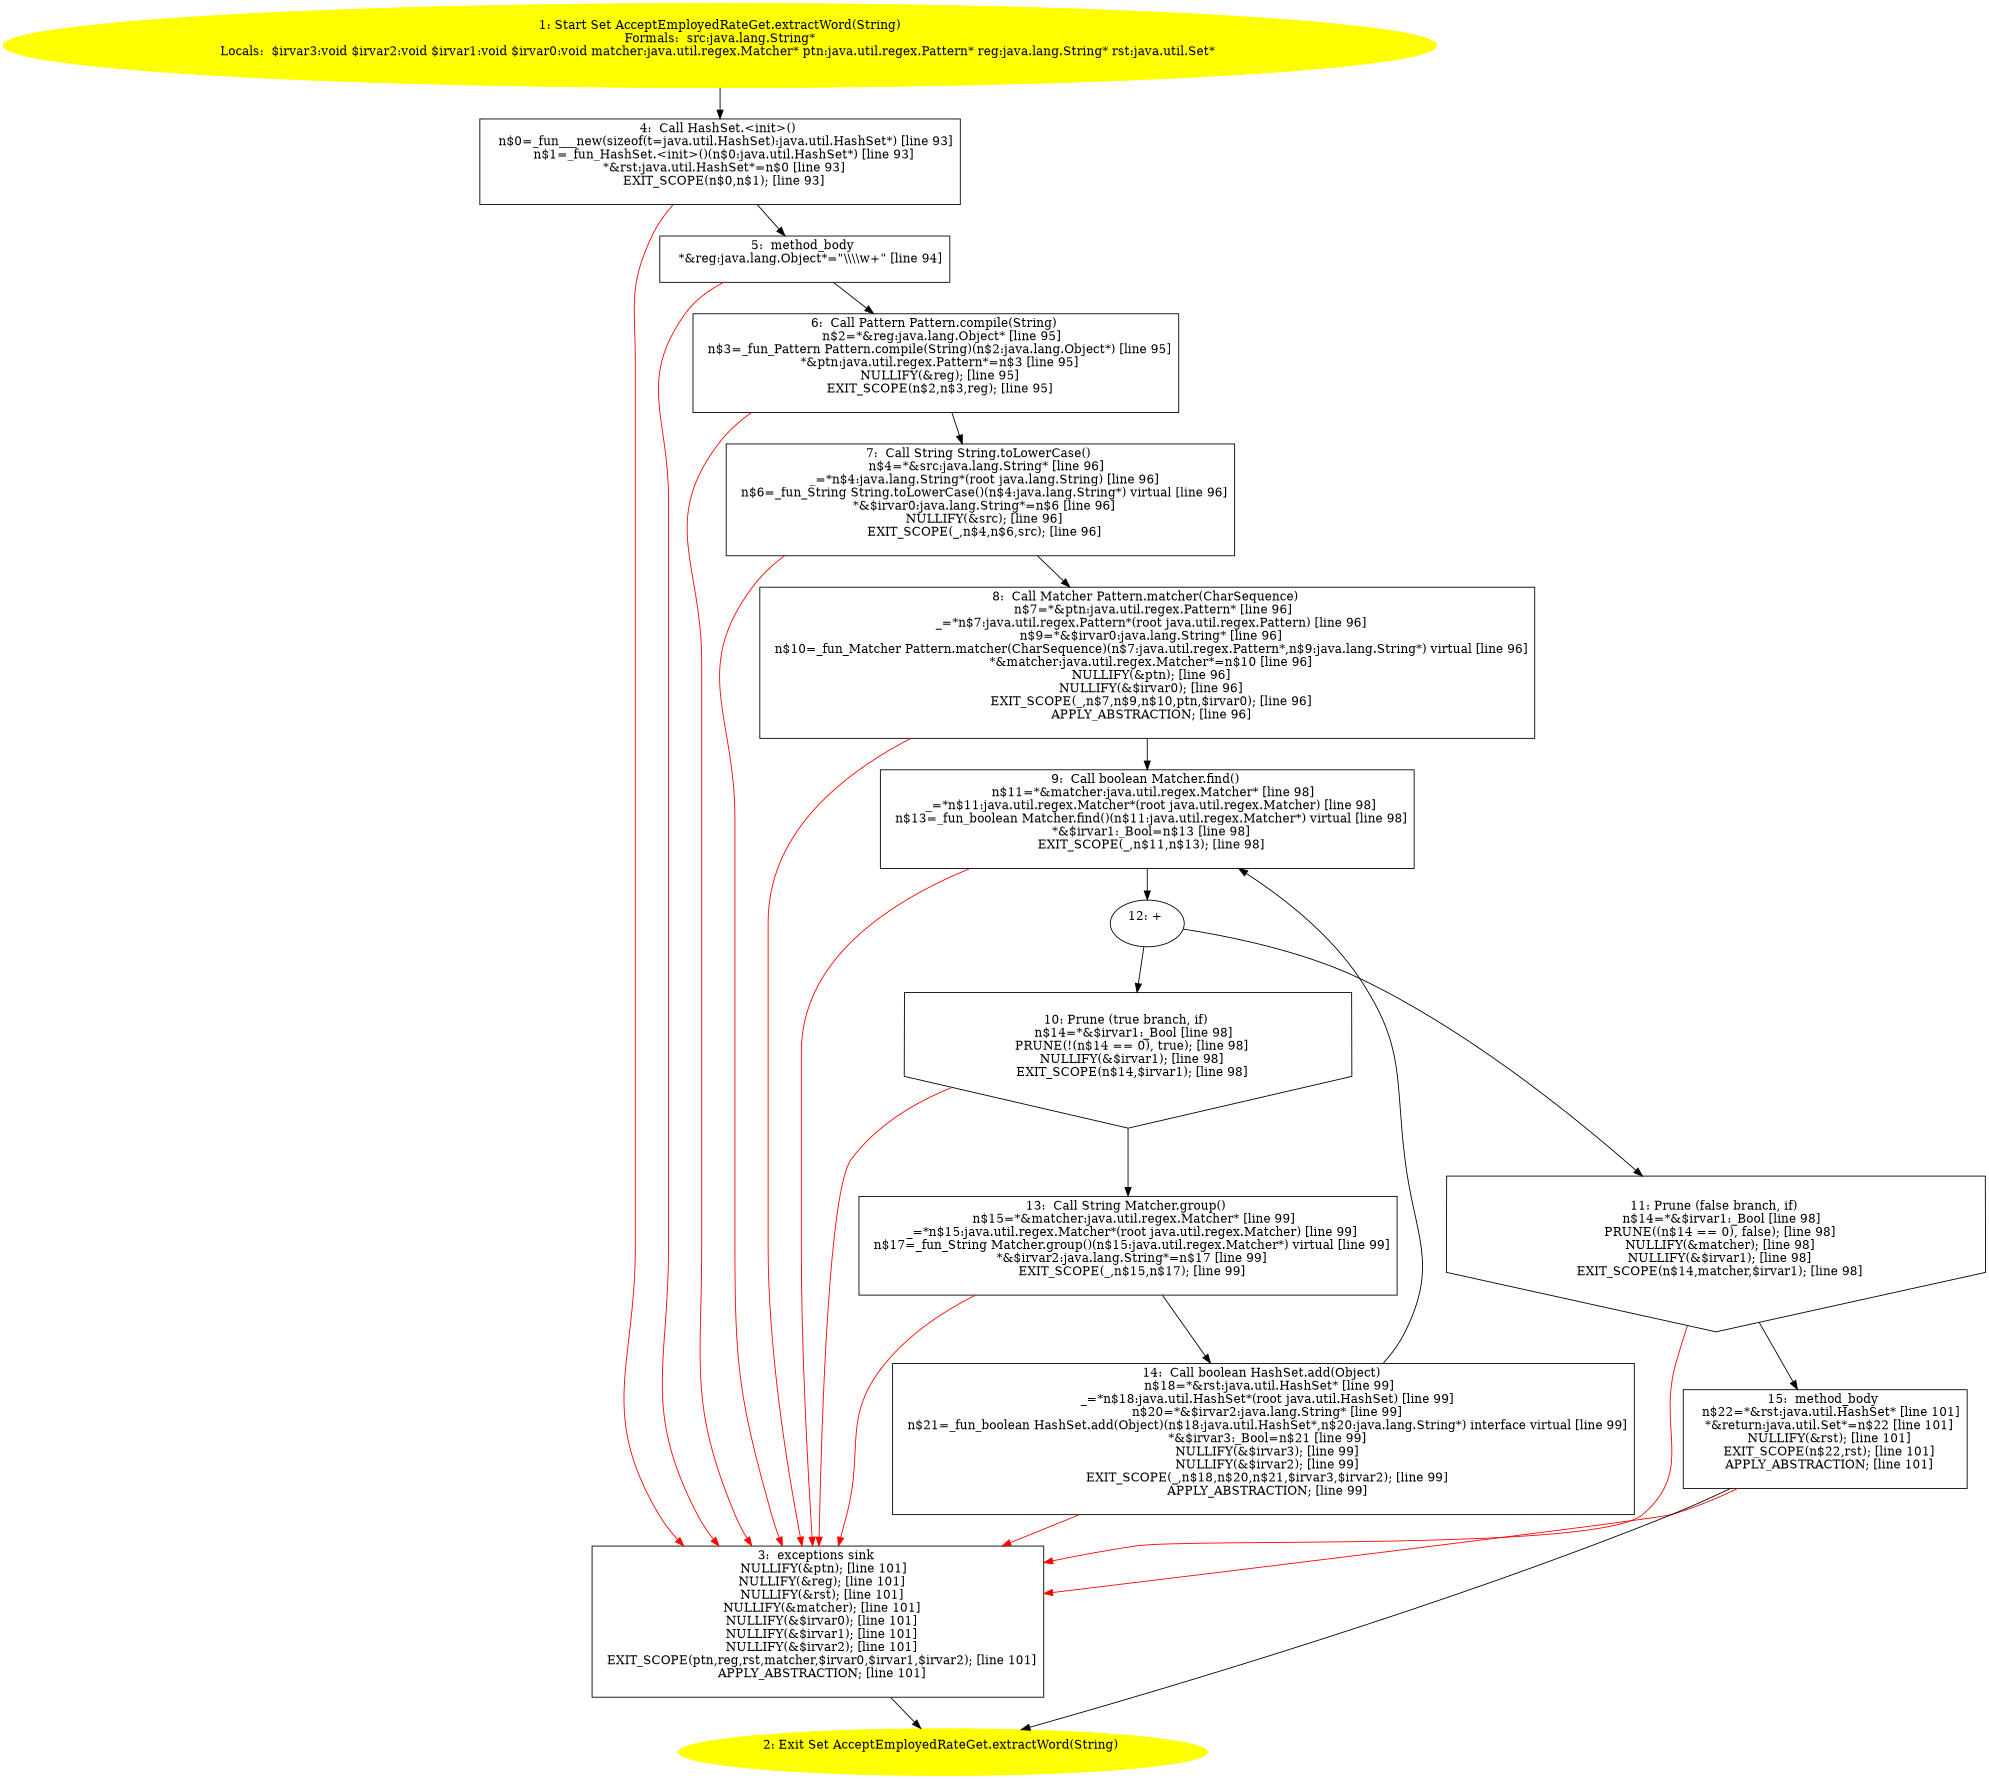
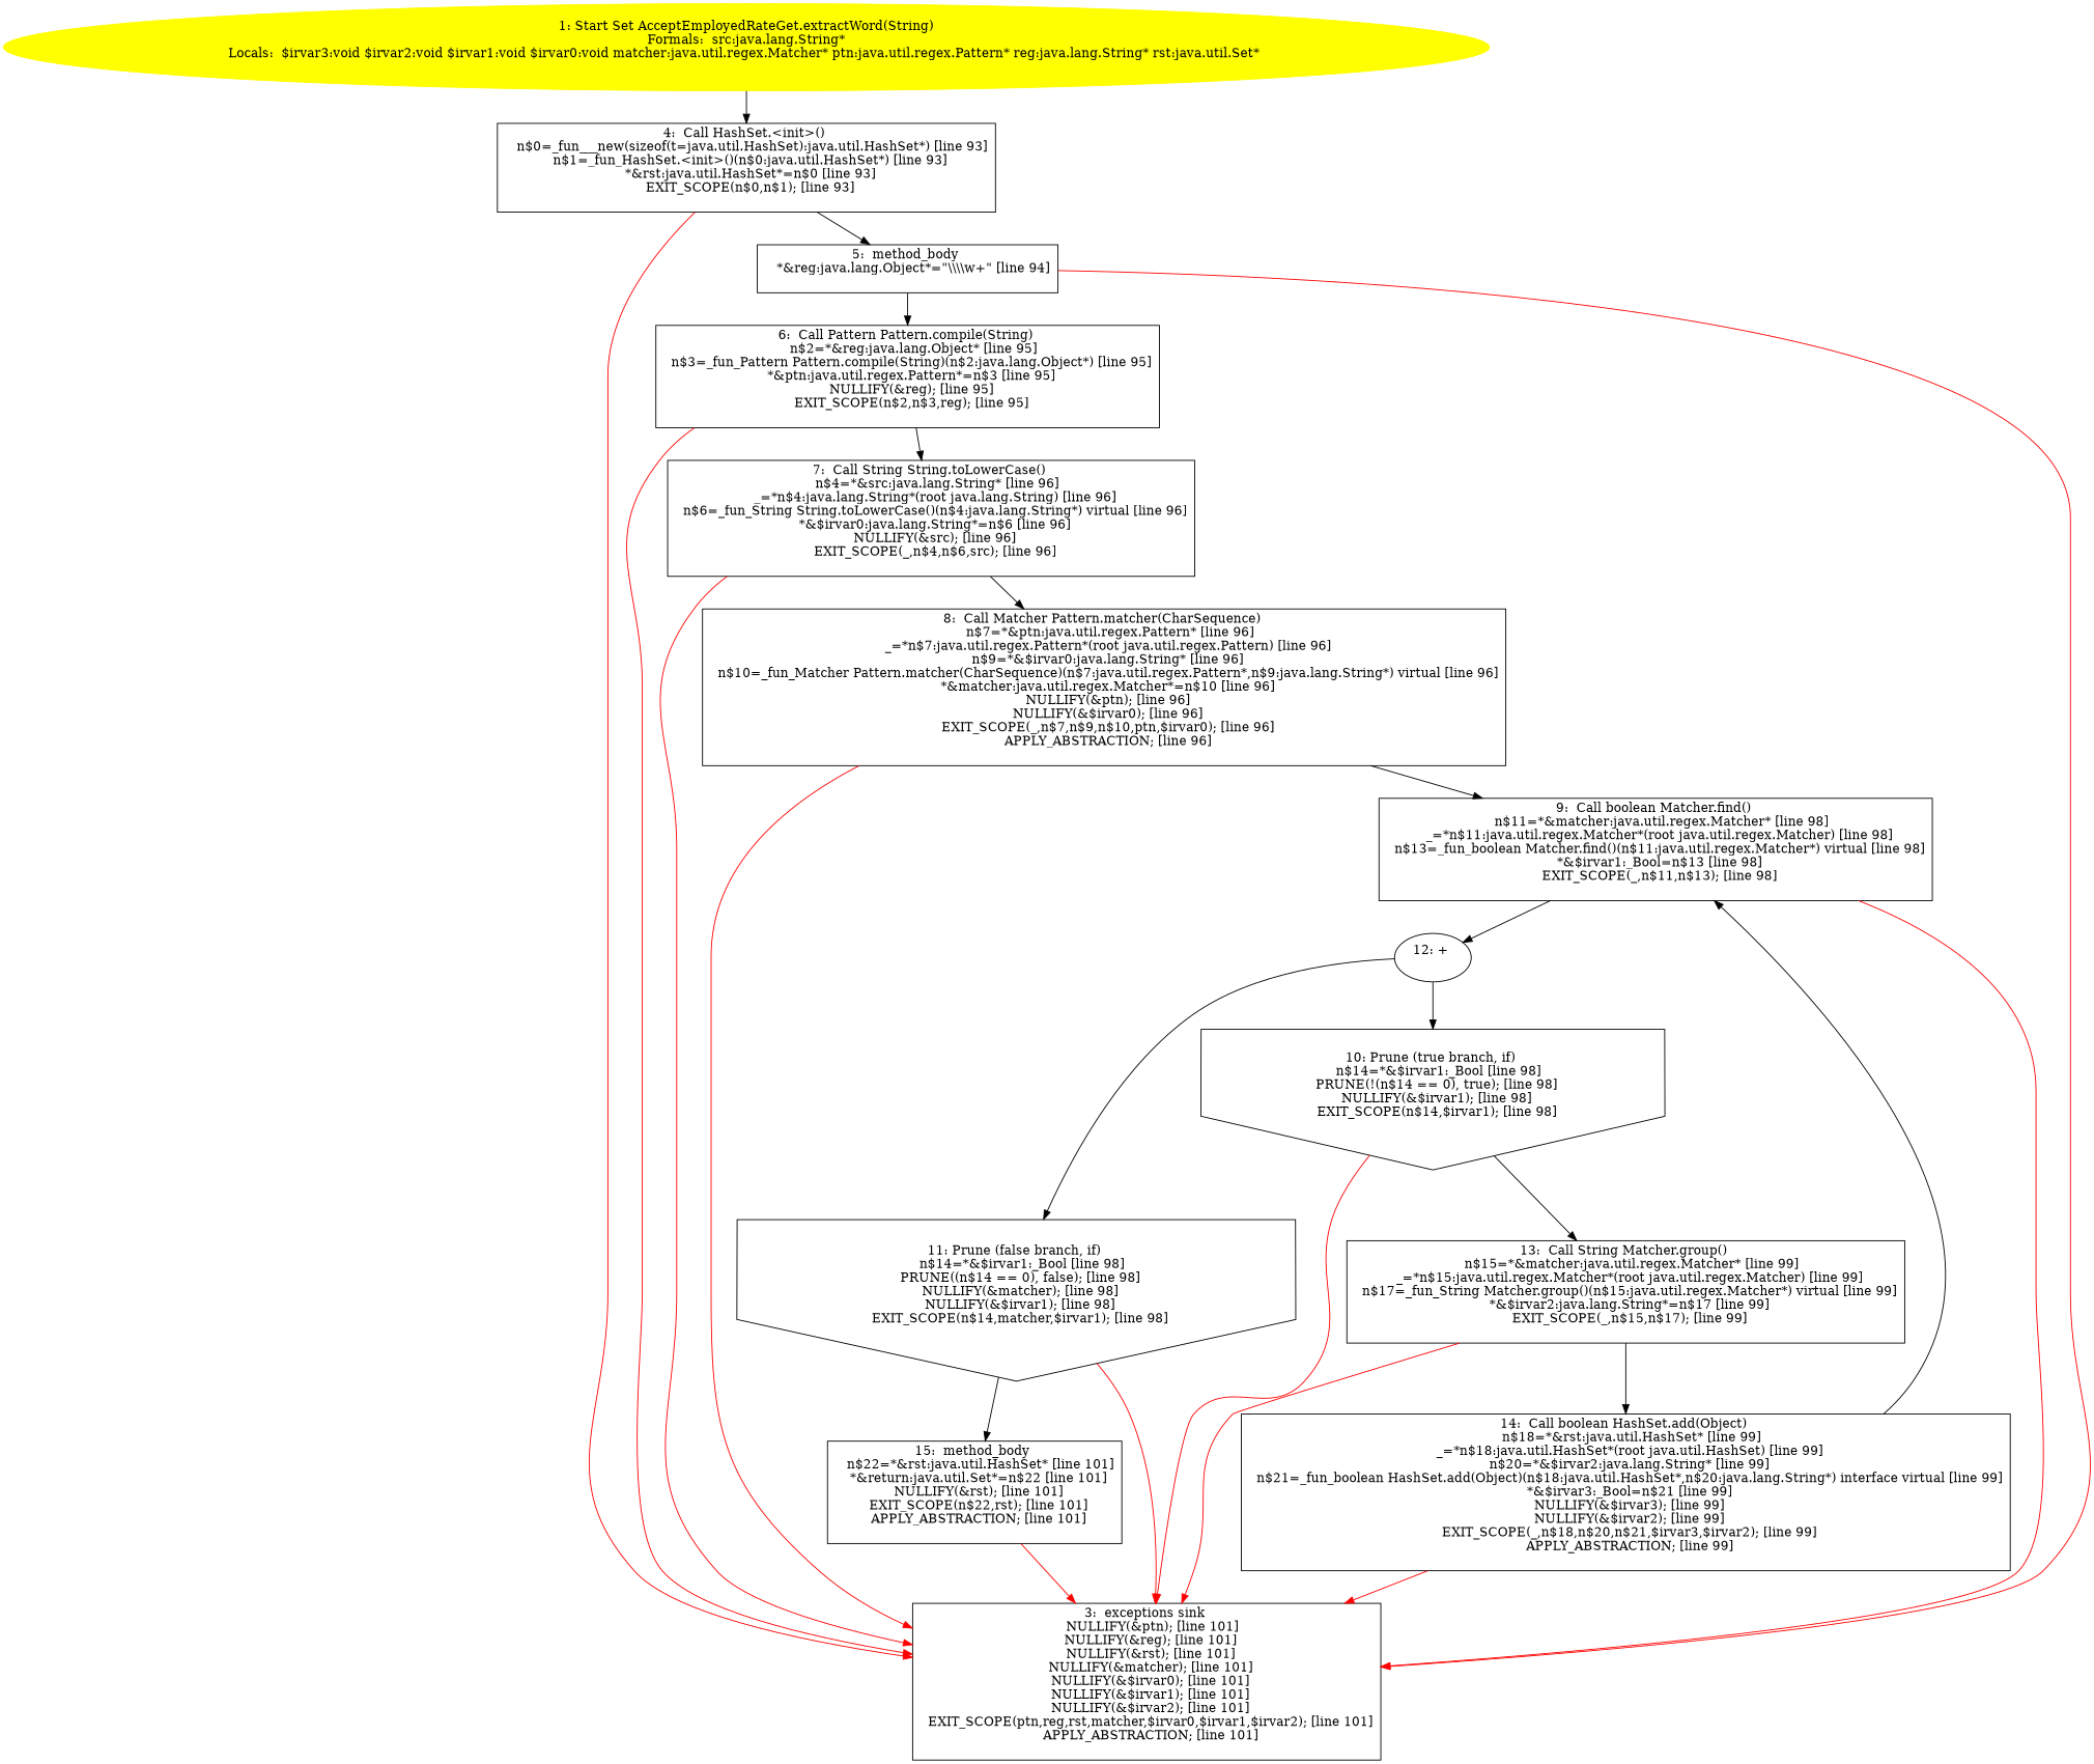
  digraph {
    node [shape=box]
    n1 [color=yellow label="1: Start Set AcceptEmployedRateGet.extractWord(String)\nFormals:  src:java.lang.String*\nLocals:  $irvar3:void $irvar2:void $irvar1:void $irvar0:void matcher:java.util.regex.Matcher* ptn:java.util.regex.Pattern* reg:java.lang.String* rst:java.util.Set* \n  " style=filled shape=""]
    n2 [label="4:  Call HashSet.<init>() \n   n$0=_fun___new(sizeof(t=java.util.HashSet):java.util.HashSet*) [line 93]\n  n$1=_fun_HashSet.<init>()(n$0:java.util.HashSet*) [line 93]\n  *&rst:java.util.HashSet*=n$0 [line 93]\n  EXIT_SCOPE(n$0,n$1); [line 93]\n "]
    n3 [label="3:  exceptions sink \n   NULLIFY(&ptn); [line 101]\n  NULLIFY(&reg); [line 101]\n  NULLIFY(&rst); [line 101]\n  NULLIFY(&matcher); [line 101]\n  NULLIFY(&$irvar0); [line 101]\n  NULLIFY(&$irvar1); [line 101]\n  NULLIFY(&$irvar2); [line 101]\n  EXIT_SCOPE(ptn,reg,rst,matcher,$irvar0,$irvar1,$irvar2); [line 101]\n  APPLY_ABSTRACTION; [line 101]\n "]
    n4 [label="5:  method_body \n   *&reg:java.lang.Object*=\"\\\\\\\\w+\" [line 94]\n "]
-   n5 [color=yellow label="2: Exit Set AcceptEmployedRateGet.extractWord(String) \n  " style=filled shape=""]
    n6 [label="6:  Call Pattern Pattern.compile(String) \n   n$2=*&reg:java.lang.Object* [line 95]\n  n$3=_fun_Pattern Pattern.compile(String)(n$2:java.lang.Object*) [line 95]\n  *&ptn:java.util.regex.Pattern*=n$3 [line 95]\n  NULLIFY(&reg); [line 95]\n  EXIT_SCOPE(n$2,n$3,reg); [line 95]\n "]
    n7 [label="7:  Call String String.toLowerCase() \n   n$4=*&src:java.lang.String* [line 96]\n  _=*n$4:java.lang.String*(root java.lang.String) [line 96]\n  n$6=_fun_String String.toLowerCase()(n$4:java.lang.String*) virtual [line 96]\n  *&$irvar0:java.lang.String*=n$6 [line 96]\n  NULLIFY(&src); [line 96]\n  EXIT_SCOPE(_,n$4,n$6,src); [line 96]\n "]
    n8 [label="8:  Call Matcher Pattern.matcher(CharSequence) \n   n$7=*&ptn:java.util.regex.Pattern* [line 96]\n  _=*n$7:java.util.regex.Pattern*(root java.util.regex.Pattern) [line 96]\n  n$9=*&$irvar0:java.lang.String* [line 96]\n  n$10=_fun_Matcher Pattern.matcher(CharSequence)(n$7:java.util.regex.Pattern*,n$9:java.lang.String*) virtual [line 96]\n  *&matcher:java.util.regex.Matcher*=n$10 [line 96]\n  NULLIFY(&ptn); [line 96]\n  NULLIFY(&$irvar0); [line 96]\n  EXIT_SCOPE(_,n$7,n$9,n$10,ptn,$irvar0); [line 96]\n  APPLY_ABSTRACTION; [line 96]\n "]
    n9 [label="9:  Call boolean Matcher.find() \n   n$11=*&matcher:java.util.regex.Matcher* [line 98]\n  _=*n$11:java.util.regex.Matcher*(root java.util.regex.Matcher) [line 98]\n  n$13=_fun_boolean Matcher.find()(n$11:java.util.regex.Matcher*) virtual [line 98]\n  *&$irvar1:_Bool=n$13 [line 98]\n  EXIT_SCOPE(_,n$11,n$13); [line 98]\n "]
    n10 [label="12: + \n  " shape=""]
    n11 [label="10: Prune (true branch, if) \n   n$14=*&$irvar1:_Bool [line 98]\n  PRUNE(!(n$14 == 0), true); [line 98]\n  NULLIFY(&$irvar1); [line 98]\n  EXIT_SCOPE(n$14,$irvar1); [line 98]\n " shape=invhouse]
    n12 [label="11: Prune (false branch, if) \n   n$14=*&$irvar1:_Bool [line 98]\n  PRUNE((n$14 == 0), false); [line 98]\n  NULLIFY(&matcher); [line 98]\n  NULLIFY(&$irvar1); [line 98]\n  EXIT_SCOPE(n$14,matcher,$irvar1); [line 98]\n " shape=invhouse]
    n13 [label="13:  Call String Matcher.group() \n   n$15=*&matcher:java.util.regex.Matcher* [line 99]\n  _=*n$15:java.util.regex.Matcher*(root java.util.regex.Matcher) [line 99]\n  n$17=_fun_String Matcher.group()(n$15:java.util.regex.Matcher*) virtual [line 99]\n  *&$irvar2:java.lang.String*=n$17 [line 99]\n  EXIT_SCOPE(_,n$15,n$17); [line 99]\n "]
    n14 [label="14:  Call boolean HashSet.add(Object) \n   n$18=*&rst:java.util.HashSet* [line 99]\n  _=*n$18:java.util.HashSet*(root java.util.HashSet) [line 99]\n  n$20=*&$irvar2:java.lang.String* [line 99]\n  n$21=_fun_boolean HashSet.add(Object)(n$18:java.util.HashSet*,n$20:java.lang.String*) interface virtual [line 99]\n  *&$irvar3:_Bool=n$21 [line 99]\n  NULLIFY(&$irvar3); [line 99]\n  NULLIFY(&$irvar2); [line 99]\n  EXIT_SCOPE(_,n$18,n$20,n$21,$irvar3,$irvar2); [line 99]\n  APPLY_ABSTRACTION; [line 99]\n "]
    n15 [label="15:  method_body \n   n$22=*&rst:java.util.HashSet* [line 101]\n  *&return:java.util.Set*=n$22 [line 101]\n  NULLIFY(&rst); [line 101]\n  EXIT_SCOPE(n$22,rst); [line 101]\n  APPLY_ABSTRACTION; [line 101]\n "]
    n1 -> n2
    n2 -> n3 [color=red]
    n2 -> n4
-   n3 -> n5
    n4 -> n3 [color=red]
    n4 -> n6
    n6 -> n3 [color=red]
    n6 -> n7
    n7 -> n3 [color=red]
    n7 -> n8
    n8 -> n3 [color=red]
    n8 -> n9
    n9 -> n3 [color=red]
    n9 -> n10
    n10 -> n11
    n10 -> n12
    n11 -> n3 [color=red]
    n11 -> n13
    n12 -> n3 [color=red]
    n12 -> n15
    n13 -> n3 [color=red]
    n13 -> n14
    n14 -> n3 [color=red]
    n14 -> n9
    n15 -> n3 [color=red]
-   n15 -> n5
  }
